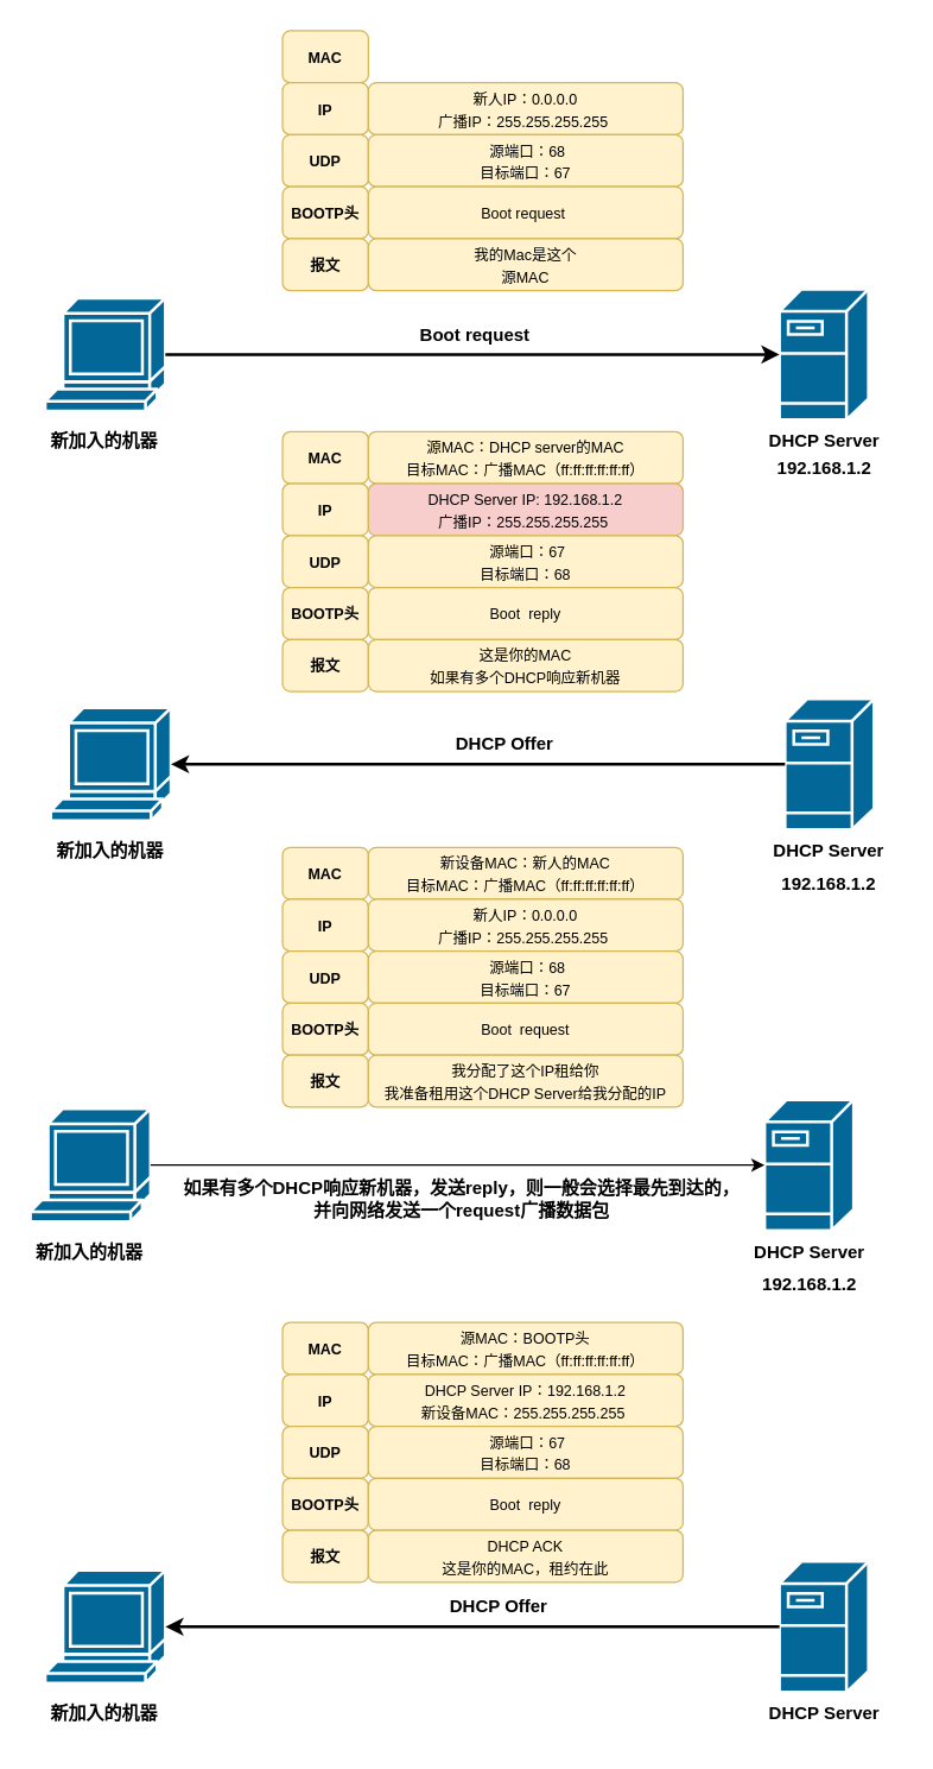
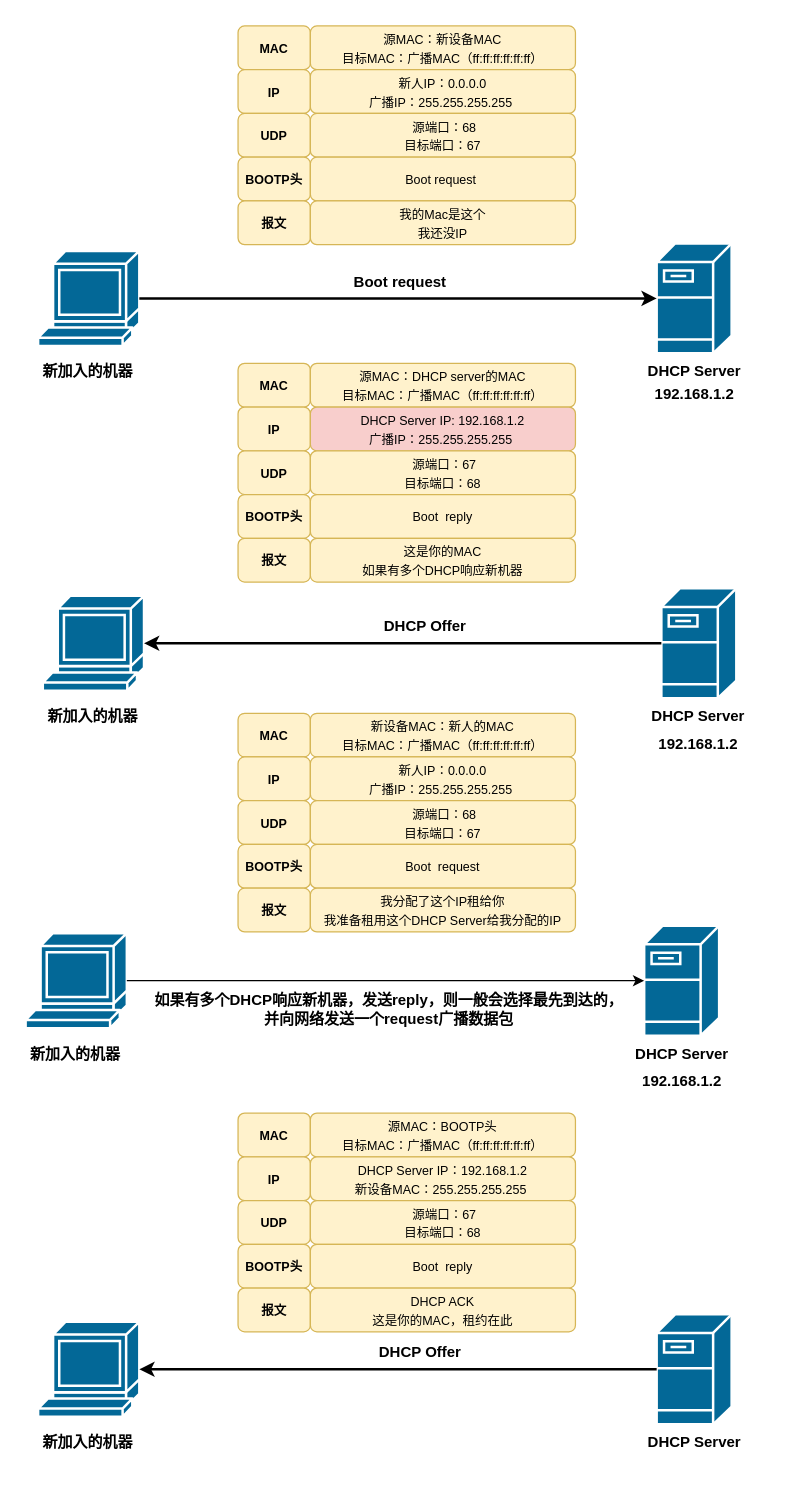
  <mxCell id="0" />
  <mxCell id="1" parent="0" />
  <mxCell id="2" value="" style="shape=mxgraph.cisco.servers.fileserver;sketch=0;html=1;pointerEvents=1;dashed=0;fillColor=#036897;strokeColor=#ffffff;strokeWidth=2;verticalLabelPosition=bottom;verticalAlign=top;align=center;outlineConnect=0;" vertex="1" parent="1"><mxGeometry x="525" y="194" width="60" height="88" as="geometry" /></mxCell>
  <mxCell id="3" value="" style="shape=mxgraph.cisco.computers_and_peripherals.terminal;sketch=0;html=1;pointerEvents=1;dashed=0;fillColor=#036897;strokeColor=#ffffff;strokeWidth=2;verticalLabelPosition=bottom;verticalAlign=top;align=center;outlineConnect=0;" vertex="1" parent="1"><mxGeometry x="30" y="200" width="81" height="76" as="geometry" /></mxCell>
  <mxCell id="4" value="" style="group" vertex="1" connectable="0" parent="1"><mxGeometry x="190" y="20" width="270" height="175" as="geometry" /></mxCell>
  <mxCell id="5" value="&lt;font style=&quot;font-size: 10px;&quot;&gt;&lt;b&gt;MAC&lt;/b&gt;&lt;/font&gt;" style="rounded=1;whiteSpace=wrap;html=1;container=0;fillColor=#fff2cc;strokeColor=#d6b656;" vertex="1" parent="4"><mxGeometry width="57.857" height="35.0" as="geometry" /></mxCell>
+ <mxCell id="6" value="&lt;font style=&quot;font-size: 10px;&quot;&gt;源MAC：新设备MAC&lt;br&gt;目标MAC：广播MAC（ff:ff:ff:ff:ff:ff）&lt;/font&gt;" style="rounded=1;whiteSpace=wrap;html=1;container=0;fillColor=#fff2cc;strokeColor=#d6b656;" vertex="1" parent="4"><mxGeometry x="57.857" width="212.143" height="35" as="geometry" /></mxCell>
  <mxCell id="7" value="&lt;font style=&quot;font-size: 10px;&quot;&gt;&lt;b&gt;IP&lt;/b&gt;&lt;/font&gt;" style="rounded=1;whiteSpace=wrap;html=1;container=0;fillColor=#fff2cc;strokeColor=#d6b656;" vertex="1" parent="4"><mxGeometry y="35.0" width="57.857" height="35.0" as="geometry" /></mxCell>
  <mxCell id="8" value="&lt;font style=&quot;font-size: 10px;&quot;&gt;新人IP：0.0.0.0&lt;br&gt;广播IP：255.255.255.255&amp;nbsp;&lt;/font&gt;" style="rounded=1;whiteSpace=wrap;html=1;container=0;fillColor=#fff2cc;strokeColor=#d6b656;" vertex="1" parent="4"><mxGeometry x="57.857" y="35" width="212.143" height="35" as="geometry" /></mxCell>
  <mxCell id="9" value="&lt;font style=&quot;font-size: 10px;&quot;&gt;&lt;b&gt;UDP&lt;/b&gt;&lt;/font&gt;" style="rounded=1;whiteSpace=wrap;html=1;container=0;fillColor=#fff2cc;strokeColor=#d6b656;" vertex="1" parent="4"><mxGeometry y="70.0" width="57.857" height="35.0" as="geometry" /></mxCell>
  <mxCell id="10" value="&lt;font style=&quot;font-size: 10px;&quot;&gt;&amp;nbsp;源端口：68&lt;br&gt;目标端口：67&lt;/font&gt;" style="rounded=1;whiteSpace=wrap;html=1;container=0;fillColor=#fff2cc;strokeColor=#d6b656;" vertex="1" parent="4"><mxGeometry x="57.857" y="70" width="212.143" height="35" as="geometry" /></mxCell>
  <mxCell id="11" value="&lt;font style=&quot;font-size: 10px;&quot;&gt;&lt;b&gt;BOOTP头&lt;/b&gt;&lt;/font&gt;" style="rounded=1;whiteSpace=wrap;html=1;container=0;fillColor=#fff2cc;strokeColor=#d6b656;" vertex="1" parent="4"><mxGeometry y="105" width="57.857" height="35.0" as="geometry" /></mxCell>
  <mxCell id="12" value="&lt;font style=&quot;font-size: 10px;&quot;&gt;Boot request&amp;nbsp;&lt;/font&gt;" style="rounded=1;whiteSpace=wrap;html=1;container=0;fillColor=#fff2cc;strokeColor=#d6b656;" vertex="1" parent="4"><mxGeometry x="57.857" y="105" width="212.143" height="35" as="geometry" /></mxCell>
  <mxCell id="13" value="&lt;font style=&quot;font-size: 10px;&quot;&gt;&lt;b&gt;报文&lt;/b&gt;&lt;/font&gt;" style="rounded=1;whiteSpace=wrap;html=1;container=0;fillColor=#fff2cc;strokeColor=#d6b656;" vertex="1" parent="4"><mxGeometry y="140" width="57.857" height="35.0" as="geometry" /></mxCell>
- <mxCell id="14" value="&lt;font style=&quot;font-size: 10px;&quot;&gt;我的Mac是这个&lt;br&gt;源MAC&lt;/font&gt;" style="rounded=1;whiteSpace=wrap;html=1;container=0;fillColor=#fff2cc;strokeColor=#d6b656;" vertex="1" parent="4"><mxGeometry x="57.857" y="140" width="212.143" height="35" as="geometry" /></mxCell>
+ <mxCell id="14" value="&lt;font style=&quot;font-size: 10px;&quot;&gt;我的Mac是这个&lt;br&gt;我还没IP&lt;/font&gt;" style="rounded=1;whiteSpace=wrap;html=1;container=0;fillColor=#fff2cc;strokeColor=#d6b656;" vertex="1" parent="4"><mxGeometry x="57.857" y="140" width="212.143" height="35" as="geometry" /></mxCell>
  <mxCell id="15" value="&lt;b&gt;新加入的机器&lt;/b&gt;" style="text;html=1;strokeColor=none;fillColor=none;align=center;verticalAlign=middle;whiteSpace=wrap;rounded=0;" vertex="1" parent="1"><mxGeometry x="30" y="282" width="80" height="30" as="geometry" /></mxCell>
  <mxCell id="16" value="&lt;b&gt;DHCP Server&lt;/b&gt;" style="text;html=1;strokeColor=none;fillColor=none;align=center;verticalAlign=middle;whiteSpace=wrap;rounded=0;" vertex="1" parent="1"><mxGeometry x="507.5" y="282" width="95" height="30" as="geometry" /></mxCell>
  <mxCell id="17" style="edgeStyle=orthogonalEdgeStyle;rounded=0;orthogonalLoop=1;jettySize=auto;html=1;exitX=1;exitY=0.5;exitDx=0;exitDy=0;exitPerimeter=0;entryX=0;entryY=0.5;entryDx=0;entryDy=0;entryPerimeter=0;strokeWidth=2;" edge="1" parent="1" source="3" target="2"><mxGeometry relative="1" as="geometry" /></mxCell>
  <mxCell id="18" value="&lt;b&gt;Boot request&lt;/b&gt;" style="text;html=1;strokeColor=none;fillColor=none;align=center;verticalAlign=middle;whiteSpace=wrap;rounded=0;" vertex="1" parent="1"><mxGeometry x="280" y="210" width="80" height="30" as="geometry" /></mxCell>
  <mxCell id="19" value="" style="shape=mxgraph.cisco.servers.fileserver;sketch=0;html=1;pointerEvents=1;dashed=0;fillColor=#036897;strokeColor=#ffffff;strokeWidth=2;verticalLabelPosition=bottom;verticalAlign=top;align=center;outlineConnect=0;" vertex="1" parent="1"><mxGeometry x="528.75" y="470" width="60" height="88" as="geometry" /></mxCell>
  <mxCell id="20" value="" style="shape=mxgraph.cisco.computers_and_peripherals.terminal;sketch=0;html=1;pointerEvents=1;dashed=0;fillColor=#036897;strokeColor=#ffffff;strokeWidth=2;verticalLabelPosition=bottom;verticalAlign=top;align=center;outlineConnect=0;" vertex="1" parent="1"><mxGeometry x="33.75" y="476" width="81" height="76" as="geometry" /></mxCell>
  <mxCell id="21" value="&lt;b&gt;新加入的机器&lt;/b&gt;" style="text;html=1;strokeColor=none;fillColor=none;align=center;verticalAlign=middle;whiteSpace=wrap;rounded=0;" vertex="1" parent="1"><mxGeometry x="33.75" y="558" width="80" height="30" as="geometry" /></mxCell>
  <mxCell id="22" value="&lt;b&gt;DHCP Server&lt;/b&gt;" style="text;html=1;strokeColor=none;fillColor=none;align=center;verticalAlign=middle;whiteSpace=wrap;rounded=0;" vertex="1" parent="1"><mxGeometry x="511.25" y="558" width="95" height="30" as="geometry" /></mxCell>
  <mxCell id="23" value="&lt;b&gt;DHCP Offer&lt;/b&gt;" style="text;html=1;strokeColor=none;fillColor=none;align=center;verticalAlign=middle;whiteSpace=wrap;rounded=0;" vertex="1" parent="1"><mxGeometry x="300" y="486" width="80" height="30" as="geometry" /></mxCell>
  <mxCell id="24" style="edgeStyle=orthogonalEdgeStyle;rounded=0;orthogonalLoop=1;jettySize=auto;html=1;exitX=0;exitY=0.5;exitDx=0;exitDy=0;exitPerimeter=0;entryX=1;entryY=0.5;entryDx=0;entryDy=0;entryPerimeter=0;strokeWidth=2;" edge="1" parent="1" source="19" target="20"><mxGeometry relative="1" as="geometry" /></mxCell>
  <mxCell id="25" value="" style="group" vertex="1" connectable="0" parent="1"><mxGeometry x="190" y="290" width="270" height="175" as="geometry" /></mxCell>
  <mxCell id="26" value="&lt;font style=&quot;font-size: 10px;&quot;&gt;&lt;b&gt;MAC&lt;/b&gt;&lt;/font&gt;" style="rounded=1;whiteSpace=wrap;html=1;container=0;fillColor=#fff2cc;strokeColor=#d6b656;" vertex="1" parent="25"><mxGeometry width="57.857" height="35.0" as="geometry" /></mxCell>
  <mxCell id="27" value="&lt;font style=&quot;font-size: 10px;&quot;&gt;源MAC：DHCP server的MAC&lt;br&gt;目标MAC：广播MAC（ff:ff:ff:ff:ff:ff）&lt;/font&gt;" style="rounded=1;whiteSpace=wrap;html=1;container=0;fillColor=#fff2cc;strokeColor=#d6b656;" vertex="1" parent="25"><mxGeometry x="57.857" width="212.143" height="35" as="geometry" /></mxCell>
  <mxCell id="28" value="&lt;font style=&quot;font-size: 10px;&quot;&gt;&lt;b&gt;IP&lt;/b&gt;&lt;/font&gt;" style="rounded=1;whiteSpace=wrap;html=1;container=0;fillColor=#fff2cc;strokeColor=#d6b656;" vertex="1" parent="25"><mxGeometry y="35.0" width="57.857" height="35.0" as="geometry" /></mxCell>
  <mxCell id="29" value="&lt;font style=&quot;font-size: 10px;&quot;&gt;DHCP Server IP: 192.168.1.2&lt;br&gt;广播IP：255.255.255.255&amp;nbsp;&lt;/font&gt;" style="rounded=1;whiteSpace=wrap;html=1;container=0;fillColor=#f8cecc;strokeColor=#d6b656;" vertex="1" parent="25"><mxGeometry x="57.857" y="35" width="212.143" height="35" as="geometry" /></mxCell>
  <mxCell id="30" value="&lt;font style=&quot;font-size: 10px;&quot;&gt;&lt;b&gt;UDP&lt;/b&gt;&lt;/font&gt;" style="rounded=1;whiteSpace=wrap;html=1;container=0;fillColor=#fff2cc;strokeColor=#d6b656;" vertex="1" parent="25"><mxGeometry y="70.0" width="57.857" height="35.0" as="geometry" /></mxCell>
  <mxCell id="31" value="&lt;font style=&quot;font-size: 10px;&quot;&gt;&amp;nbsp;源端口：67&lt;br&gt;目标端口：68&lt;/font&gt;" style="rounded=1;whiteSpace=wrap;html=1;container=0;fillColor=#fff2cc;strokeColor=#d6b656;" vertex="1" parent="25"><mxGeometry x="57.857" y="70" width="212.143" height="35" as="geometry" /></mxCell>
  <mxCell id="32" value="&lt;font style=&quot;font-size: 10px;&quot;&gt;&lt;b&gt;BOOTP头&lt;/b&gt;&lt;/font&gt;" style="rounded=1;whiteSpace=wrap;html=1;container=0;fillColor=#fff2cc;strokeColor=#d6b656;" vertex="1" parent="25"><mxGeometry y="105" width="57.857" height="35.0" as="geometry" /></mxCell>
  <mxCell id="33" value="&lt;font style=&quot;font-size: 10px;&quot;&gt;Boot&amp;nbsp; reply&lt;/font&gt;" style="rounded=1;whiteSpace=wrap;html=1;container=0;fillColor=#fff2cc;strokeColor=#d6b656;" vertex="1" parent="25"><mxGeometry x="57.857" y="105" width="212.143" height="35" as="geometry" /></mxCell>
  <mxCell id="34" value="&lt;font style=&quot;font-size: 10px;&quot;&gt;&lt;b&gt;报文&lt;/b&gt;&lt;/font&gt;" style="rounded=1;whiteSpace=wrap;html=1;container=0;fillColor=#fff2cc;strokeColor=#d6b656;" vertex="1" parent="25"><mxGeometry y="140" width="57.857" height="35.0" as="geometry" /></mxCell>
  <mxCell id="35" value="&lt;span style=&quot;font-size: 10px;&quot;&gt;这是你的MAC&lt;br&gt;如果有多个DHCP响应新机器&lt;br&gt;&lt;/span&gt;" style="rounded=1;whiteSpace=wrap;html=1;container=0;fillColor=#fff2cc;strokeColor=#d6b656;" vertex="1" parent="25"><mxGeometry x="57.857" y="140" width="212.143" height="35" as="geometry" /></mxCell>
  <mxCell id="36" value="&lt;b&gt;192.168.1.2&lt;/b&gt;" style="text;html=1;strokeColor=none;fillColor=none;align=center;verticalAlign=middle;whiteSpace=wrap;rounded=0;" vertex="1" parent="1"><mxGeometry x="507.5" y="300" width="95" height="30" as="geometry" /></mxCell>
  <mxCell id="37" value="&lt;b&gt;192.168.1.2&lt;/b&gt;" style="text;html=1;strokeColor=none;fillColor=none;align=center;verticalAlign=middle;whiteSpace=wrap;rounded=0;" vertex="1" parent="1"><mxGeometry x="511.25" y="580" width="95" height="30" as="geometry" /></mxCell>
  <mxCell id="38" value="" style="shape=mxgraph.cisco.servers.fileserver;sketch=0;html=1;pointerEvents=1;dashed=0;fillColor=#036897;strokeColor=#ffffff;strokeWidth=2;verticalLabelPosition=bottom;verticalAlign=top;align=center;outlineConnect=0;" vertex="1" parent="1"><mxGeometry x="515" y="740" width="60" height="88" as="geometry" /></mxCell>
  <mxCell id="39" value="" style="shape=mxgraph.cisco.computers_and_peripherals.terminal;sketch=0;html=1;pointerEvents=1;dashed=0;fillColor=#036897;strokeColor=#ffffff;strokeWidth=2;verticalLabelPosition=bottom;verticalAlign=top;align=center;outlineConnect=0;" vertex="1" parent="1"><mxGeometry x="20" y="746" width="81" height="76" as="geometry" /></mxCell>
  <mxCell id="40" value="&lt;b&gt;新加入的机器&lt;/b&gt;" style="text;html=1;strokeColor=none;fillColor=none;align=center;verticalAlign=middle;whiteSpace=wrap;rounded=0;" vertex="1" parent="1"><mxGeometry x="20" y="828" width="80" height="30" as="geometry" /></mxCell>
  <mxCell id="41" value="&lt;b&gt;DHCP Server&lt;/b&gt;" style="text;html=1;strokeColor=none;fillColor=none;align=center;verticalAlign=middle;whiteSpace=wrap;rounded=0;" vertex="1" parent="1"><mxGeometry x="497.5" y="828" width="95" height="30" as="geometry" /></mxCell>
  <mxCell id="42" value="&lt;b&gt;192.168.1.2&lt;/b&gt;" style="text;html=1;strokeColor=none;fillColor=none;align=center;verticalAlign=middle;whiteSpace=wrap;rounded=0;" vertex="1" parent="1"><mxGeometry x="497.5" y="850" width="95" height="30" as="geometry" /></mxCell>
  <mxCell id="43" style="edgeStyle=orthogonalEdgeStyle;rounded=0;orthogonalLoop=1;jettySize=auto;html=1;exitX=1;exitY=0.5;exitDx=0;exitDy=0;exitPerimeter=0;entryX=0;entryY=0.5;entryDx=0;entryDy=0;entryPerimeter=0;" edge="1" parent="1" source="39" target="38"><mxGeometry relative="1" as="geometry" /></mxCell>
  <mxCell id="44" value="&lt;b&gt;如果有多个DHCP响应新机器，发送reply，则一般会选择最先到达的，&lt;br&gt;并向网络发送一个request广播数据包&lt;/b&gt;" style="text;html=1;strokeColor=none;fillColor=none;align=center;verticalAlign=middle;whiteSpace=wrap;rounded=0;" vertex="1" parent="1"><mxGeometry x="111.25" y="792" width="400" height="30" as="geometry" /></mxCell>
  <mxCell id="45" value="" style="group" vertex="1" connectable="0" parent="1"><mxGeometry x="190" y="570" width="270" height="175" as="geometry" /></mxCell>
  <mxCell id="46" value="&lt;font style=&quot;font-size: 10px;&quot;&gt;&lt;b&gt;MAC&lt;/b&gt;&lt;/font&gt;" style="rounded=1;whiteSpace=wrap;html=1;container=0;fillColor=#fff2cc;strokeColor=#d6b656;" vertex="1" parent="45"><mxGeometry width="57.857" height="35.0" as="geometry" /></mxCell>
  <mxCell id="47" value="&lt;font style=&quot;font-size: 10px;&quot;&gt;新设备MAC：新人的MAC&lt;br&gt;目标MAC：广播MAC（ff:ff:ff:ff:ff:ff）&lt;/font&gt;" style="rounded=1;whiteSpace=wrap;html=1;container=0;fillColor=#fff2cc;strokeColor=#d6b656;" vertex="1" parent="45"><mxGeometry x="57.857" width="212.143" height="35" as="geometry" /></mxCell>
  <mxCell id="48" value="&lt;font style=&quot;font-size: 10px;&quot;&gt;&lt;b&gt;IP&lt;/b&gt;&lt;/font&gt;" style="rounded=1;whiteSpace=wrap;html=1;container=0;fillColor=#fff2cc;strokeColor=#d6b656;" vertex="1" parent="45"><mxGeometry y="35.0" width="57.857" height="35.0" as="geometry" /></mxCell>
  <mxCell id="49" value="&lt;font style=&quot;font-size: 10px;&quot;&gt;新人IP：0.0.0.0&lt;br&gt;广播IP：255.255.255.255&amp;nbsp;&lt;/font&gt;" style="rounded=1;whiteSpace=wrap;html=1;container=0;fillColor=#fff2cc;strokeColor=#d6b656;" vertex="1" parent="45"><mxGeometry x="57.857" y="35" width="212.143" height="35" as="geometry" /></mxCell>
  <mxCell id="50" value="&lt;font style=&quot;font-size: 10px;&quot;&gt;&lt;b&gt;UDP&lt;/b&gt;&lt;/font&gt;" style="rounded=1;whiteSpace=wrap;html=1;container=0;fillColor=#fff2cc;strokeColor=#d6b656;" vertex="1" parent="45"><mxGeometry y="70.0" width="57.857" height="35.0" as="geometry" /></mxCell>
  <mxCell id="51" value="&lt;font style=&quot;font-size: 10px;&quot;&gt;&amp;nbsp;源端口：68&lt;br&gt;目标端口：67&lt;/font&gt;" style="rounded=1;whiteSpace=wrap;html=1;container=0;fillColor=#fff2cc;strokeColor=#d6b656;" vertex="1" parent="45"><mxGeometry x="57.857" y="70" width="212.143" height="35" as="geometry" /></mxCell>
  <mxCell id="52" value="&lt;font style=&quot;font-size: 10px;&quot;&gt;&lt;b&gt;BOOTP头&lt;/b&gt;&lt;/font&gt;" style="rounded=1;whiteSpace=wrap;html=1;container=0;fillColor=#fff2cc;strokeColor=#d6b656;" vertex="1" parent="45"><mxGeometry y="105" width="57.857" height="35.0" as="geometry" /></mxCell>
  <mxCell id="53" value="&lt;font style=&quot;font-size: 10px;&quot;&gt;Boot&amp;nbsp; request&lt;/font&gt;" style="rounded=1;whiteSpace=wrap;html=1;container=0;fillColor=#fff2cc;strokeColor=#d6b656;" vertex="1" parent="45"><mxGeometry x="57.857" y="105" width="212.143" height="35" as="geometry" /></mxCell>
  <mxCell id="54" value="&lt;font style=&quot;font-size: 10px;&quot;&gt;&lt;b&gt;报文&lt;/b&gt;&lt;/font&gt;" style="rounded=1;whiteSpace=wrap;html=1;container=0;fillColor=#fff2cc;strokeColor=#d6b656;" vertex="1" parent="45"><mxGeometry y="140" width="57.857" height="35.0" as="geometry" /></mxCell>
  <mxCell id="55" value="&lt;span style=&quot;font-size: 10px;&quot;&gt;我分配了这个IP租给你&lt;br&gt;我准备租用这个DHCP Server给我分配的IP&lt;br&gt;&lt;/span&gt;" style="rounded=1;whiteSpace=wrap;html=1;container=0;fillColor=#fff2cc;strokeColor=#d6b656;" vertex="1" parent="45"><mxGeometry x="57.857" y="140" width="212.143" height="35" as="geometry" /></mxCell>
  <mxCell id="56" value="" style="shape=mxgraph.cisco.servers.fileserver;sketch=0;html=1;pointerEvents=1;dashed=0;fillColor=#036897;strokeColor=#ffffff;strokeWidth=2;verticalLabelPosition=bottom;verticalAlign=top;align=center;outlineConnect=0;" vertex="1" parent="1"><mxGeometry x="525" y="1051" width="60" height="88" as="geometry" /></mxCell>
  <mxCell id="57" value="" style="shape=mxgraph.cisco.computers_and_peripherals.terminal;sketch=0;html=1;pointerEvents=1;dashed=0;fillColor=#036897;strokeColor=#ffffff;strokeWidth=2;verticalLabelPosition=bottom;verticalAlign=top;align=center;outlineConnect=0;" vertex="1" parent="1"><mxGeometry x="30" y="1057" width="81" height="76" as="geometry" /></mxCell>
  <mxCell id="58" value="&lt;b&gt;新加入的机器&lt;/b&gt;" style="text;html=1;strokeColor=none;fillColor=none;align=center;verticalAlign=middle;whiteSpace=wrap;rounded=0;" vertex="1" parent="1"><mxGeometry x="30" y="1139" width="80" height="30" as="geometry" /></mxCell>
  <mxCell id="59" value="&lt;b&gt;DHCP Server&lt;/b&gt;" style="text;html=1;strokeColor=none;fillColor=none;align=center;verticalAlign=middle;whiteSpace=wrap;rounded=0;" vertex="1" parent="1"><mxGeometry x="507.5" y="1139" width="95" height="30" as="geometry" /></mxCell>
  <mxCell id="60" value="&lt;b&gt;DHCP Offer&lt;/b&gt;" style="text;html=1;strokeColor=none;fillColor=none;align=center;verticalAlign=middle;whiteSpace=wrap;rounded=0;" vertex="1" parent="1"><mxGeometry x="296.25" y="1067" width="80" height="30" as="geometry" /></mxCell>
  <mxCell id="61" style="edgeStyle=orthogonalEdgeStyle;rounded=0;orthogonalLoop=1;jettySize=auto;html=1;exitX=0;exitY=0.5;exitDx=0;exitDy=0;exitPerimeter=0;entryX=1;entryY=0.5;entryDx=0;entryDy=0;entryPerimeter=0;strokeWidth=2;" edge="1" source="56" target="57" parent="1"><mxGeometry relative="1" as="geometry" /></mxCell>
  <mxCell id="62" value="" style="group" vertex="1" connectable="0" parent="1"><mxGeometry x="190" y="890" width="270" height="175" as="geometry" /></mxCell>
  <mxCell id="63" value="&lt;font style=&quot;font-size: 10px;&quot;&gt;&lt;b&gt;MAC&lt;/b&gt;&lt;/font&gt;" style="rounded=1;whiteSpace=wrap;html=1;container=0;fillColor=#fff2cc;strokeColor=#d6b656;" vertex="1" parent="62"><mxGeometry width="57.857" height="35.0" as="geometry" /></mxCell>
  <mxCell id="64" value="&lt;font style=&quot;font-size: 10px;&quot;&gt;源MAC：BOOTP头&lt;br&gt;目标MAC：广播MAC（ff:ff:ff:ff:ff:ff）&lt;/font&gt;" style="rounded=1;whiteSpace=wrap;html=1;container=0;fillColor=#fff2cc;strokeColor=#d6b656;" vertex="1" parent="62"><mxGeometry x="57.857" width="212.143" height="35" as="geometry" /></mxCell>
  <mxCell id="65" value="&lt;font style=&quot;font-size: 10px;&quot;&gt;&lt;b&gt;IP&lt;/b&gt;&lt;/font&gt;" style="rounded=1;whiteSpace=wrap;html=1;container=0;fillColor=#fff2cc;strokeColor=#d6b656;" vertex="1" parent="62"><mxGeometry y="35.0" width="57.857" height="35.0" as="geometry" /></mxCell>
  <mxCell id="66" value="&lt;font style=&quot;font-size: 10px;&quot;&gt;DHCP Server IP：192.168.1.2&lt;br&gt;新设备MAC：255.255.255.255&amp;nbsp;&lt;/font&gt;" style="rounded=1;whiteSpace=wrap;html=1;container=0;fillColor=#fff2cc;strokeColor=#d6b656;" vertex="1" parent="62"><mxGeometry x="57.857" y="35" width="212.143" height="35" as="geometry" /></mxCell>
  <mxCell id="67" value="&lt;font style=&quot;font-size: 10px;&quot;&gt;&lt;b&gt;UDP&lt;/b&gt;&lt;/font&gt;" style="rounded=1;whiteSpace=wrap;html=1;container=0;fillColor=#fff2cc;strokeColor=#d6b656;" vertex="1" parent="62"><mxGeometry y="70.0" width="57.857" height="35.0" as="geometry" /></mxCell>
  <mxCell id="68" value="&lt;font style=&quot;font-size: 10px;&quot;&gt;&amp;nbsp;源端口：67&lt;br&gt;目标端口：68&lt;/font&gt;" style="rounded=1;whiteSpace=wrap;html=1;container=0;fillColor=#fff2cc;strokeColor=#d6b656;" vertex="1" parent="62"><mxGeometry x="57.857" y="70" width="212.143" height="35" as="geometry" /></mxCell>
  <mxCell id="69" value="&lt;font style=&quot;font-size: 10px;&quot;&gt;&lt;b&gt;BOOTP头&lt;/b&gt;&lt;/font&gt;" style="rounded=1;whiteSpace=wrap;html=1;container=0;fillColor=#fff2cc;strokeColor=#d6b656;" vertex="1" parent="62"><mxGeometry y="105" width="57.857" height="35.0" as="geometry" /></mxCell>
  <mxCell id="70" value="&lt;font style=&quot;font-size: 10px;&quot;&gt;Boot&amp;nbsp; reply&lt;/font&gt;" style="rounded=1;whiteSpace=wrap;html=1;container=0;fillColor=#fff2cc;strokeColor=#d6b656;" vertex="1" parent="62"><mxGeometry x="57.857" y="105" width="212.143" height="35" as="geometry" /></mxCell>
  <mxCell id="71" value="&lt;font style=&quot;font-size: 10px;&quot;&gt;&lt;b&gt;报文&lt;/b&gt;&lt;/font&gt;" style="rounded=1;whiteSpace=wrap;html=1;container=0;fillColor=#fff2cc;strokeColor=#d6b656;" vertex="1" parent="62"><mxGeometry y="140" width="57.857" height="35.0" as="geometry" /></mxCell>
  <mxCell id="72" value="&lt;span style=&quot;font-size: 10px;&quot;&gt;DHCP ACK&lt;br&gt;这是你的MAC，租约在此&lt;br&gt;&lt;/span&gt;" style="rounded=1;whiteSpace=wrap;html=1;container=0;fillColor=#fff2cc;strokeColor=#d6b656;" vertex="1" parent="62"><mxGeometry x="57.857" y="140" width="212.143" height="35" as="geometry" /></mxCell>
